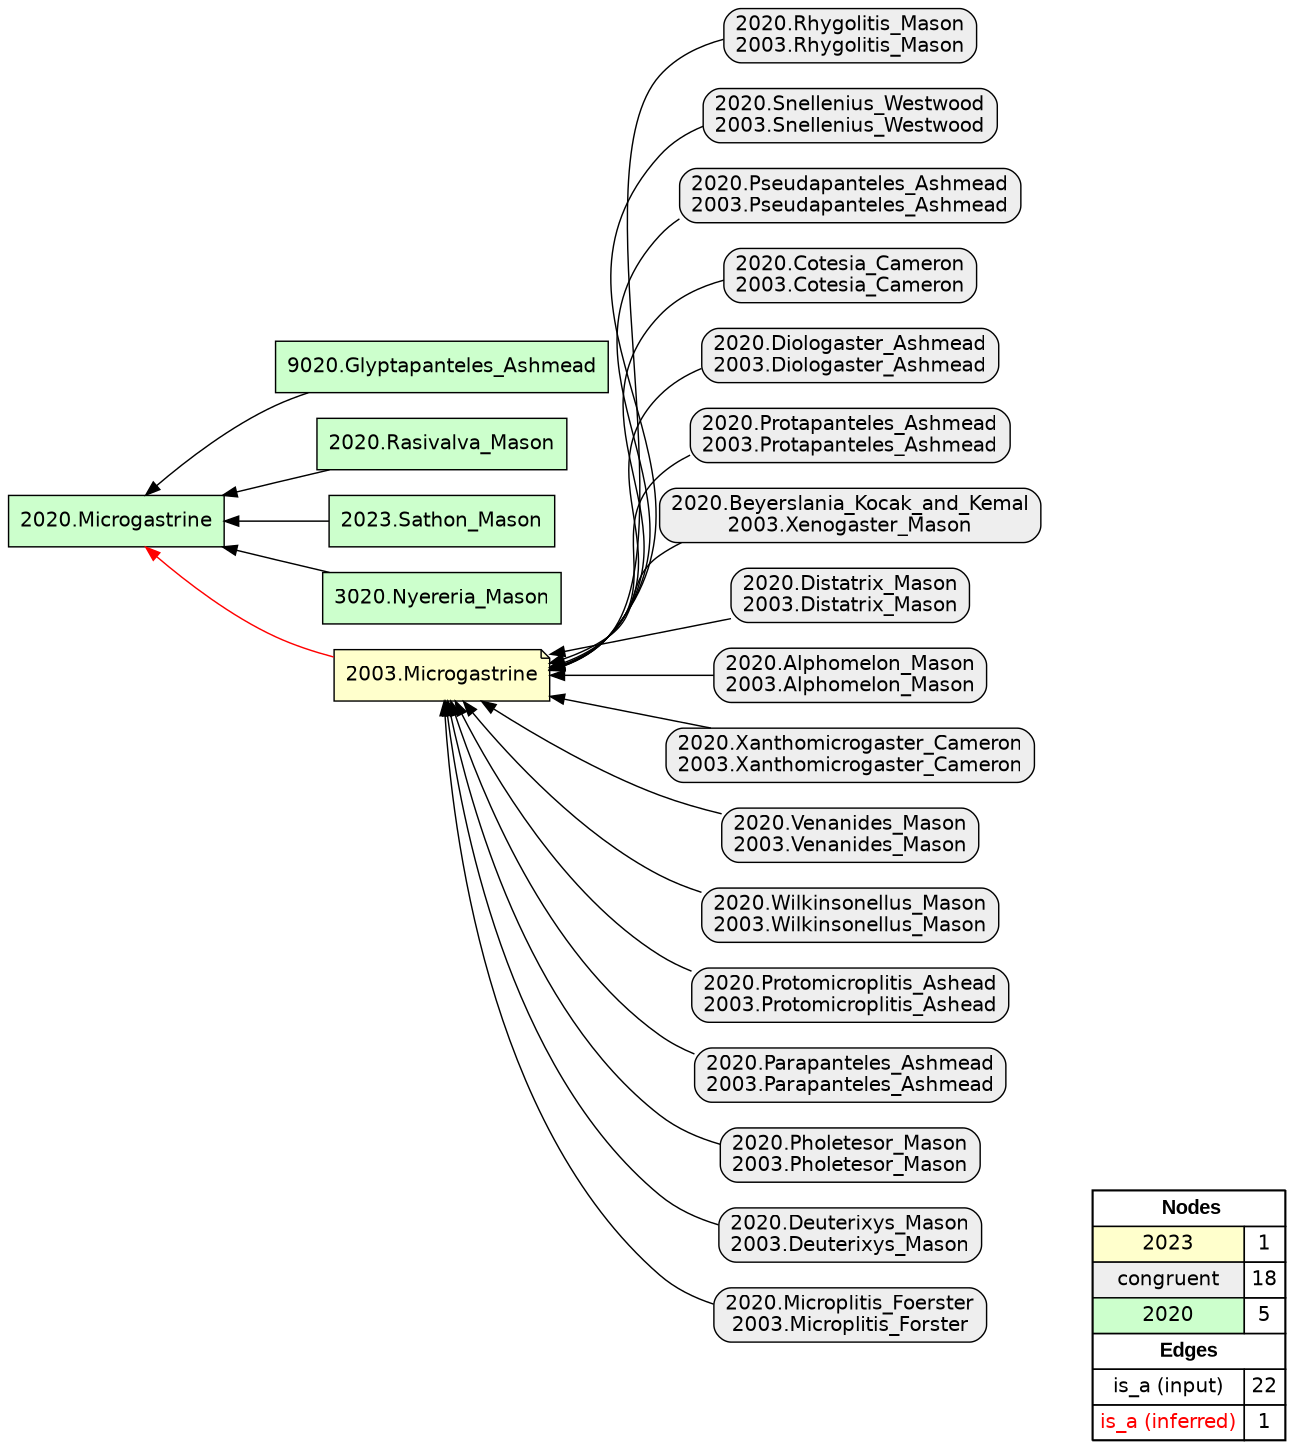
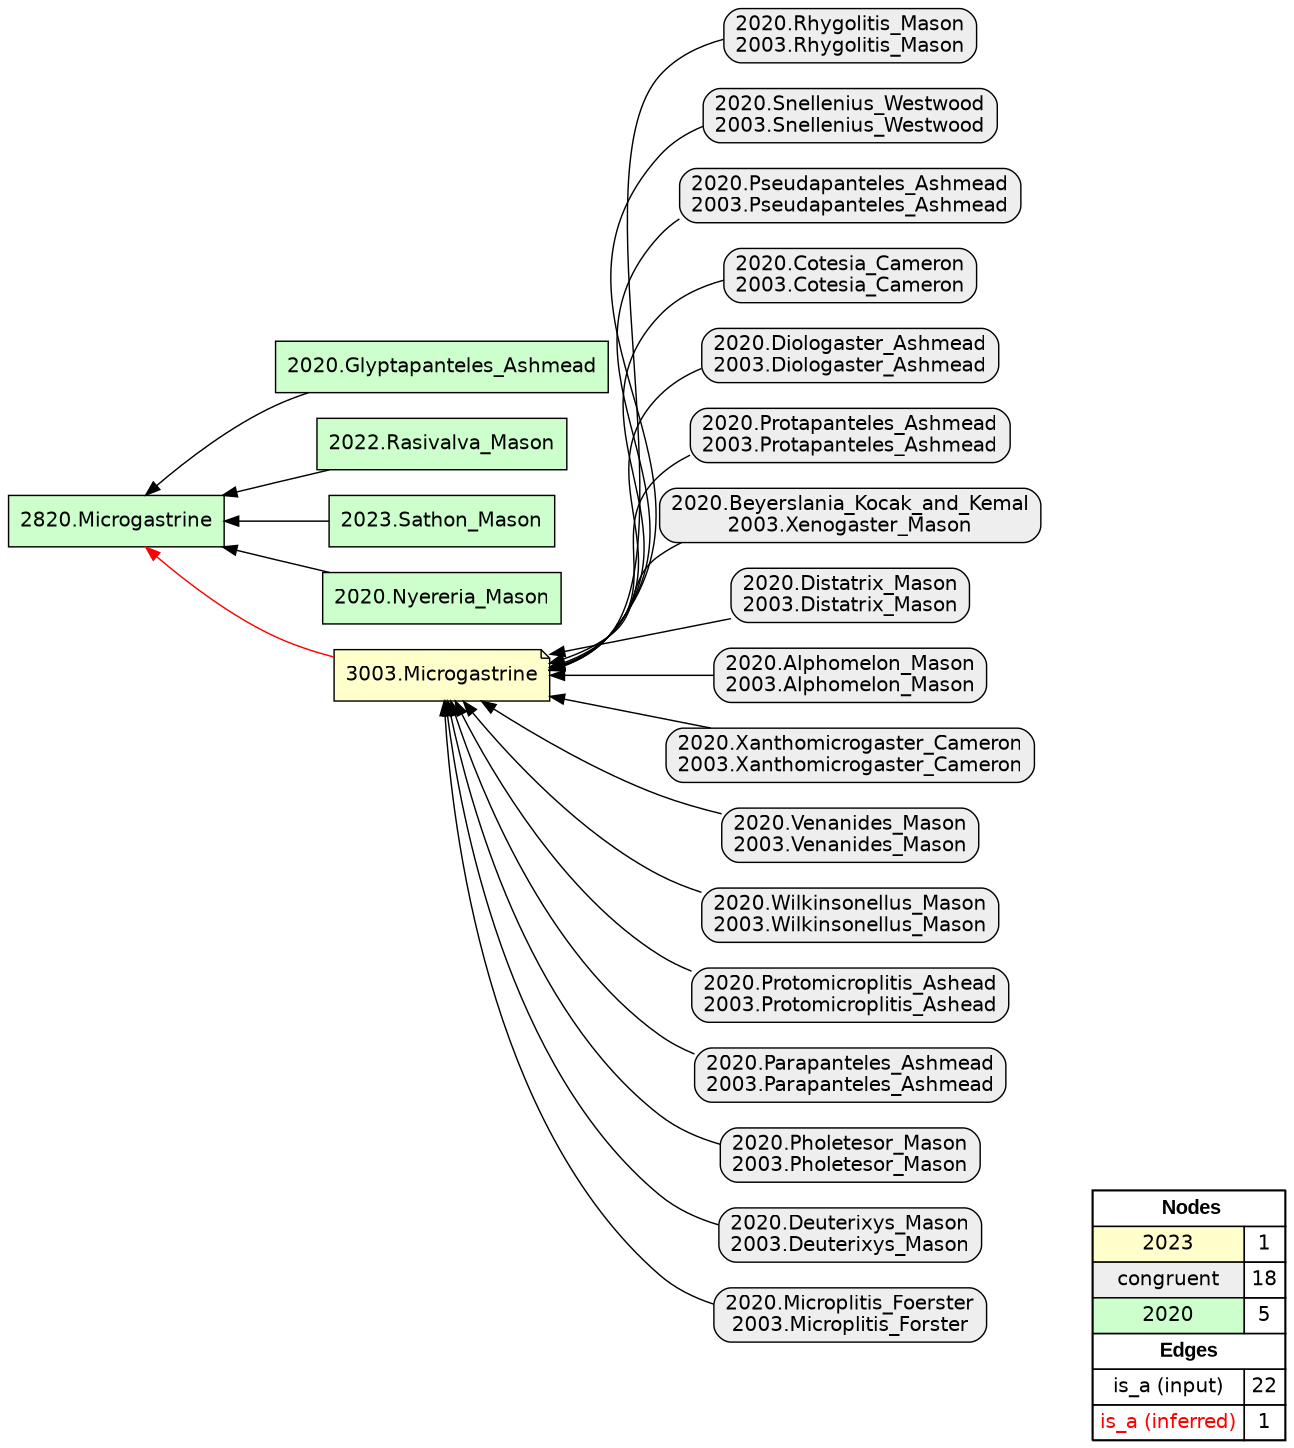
  digraph {
    rankdir=RL
    node [fillcolor="#EEEEEE" fontname=helvetica shape=box style="filled,rounded"]
    edge [arrowhead=normal color="#000000" constraint=true penwidth=1 style=solid]
    n1 [fillcolor=white label=<   <TABLE BORDER="0" CELLBORDER="1" CELLSPACING="0" CELLPADDING="4">  <TR> <TD COLSPAN="2"><font face="Arial Black"> Nodes</font></TD> </TR>  <TR>   <TD bgcolor="#FFFFCC" fontname="helvetica">2023</TD>   <TD>1</TD>   </TR>  <TR>   <TD bgcolor="#EEEEEE" fontname="helvetica">congruent</TD>   <TD>18</TD>   </TR>  <TR>   <TD bgcolor="#CCFFCC" fontname="helvetica">2020</TD>   <TD>5</TD>   </TR>  <TR> <TD COLSPAN="2"><font face = "Arial Black"> Edges </font></TD> </TR>  <TR>   <TD><font color ="#000000">is_a (input)</font></TD><TD>22</TD> </TR> <TR>   <TD><font color ="#FF0000">is_a (inferred)</font></TD><TD>1</TD> </TR> </TABLE>   > margin=0 style=filled]
-   "2003.Microgastrine" [fillcolor="#FFFFCC" shape=note style=filled]
-   "2020.Microgastrine" [fillcolor="#CCFFCC" style=filled]
+   "2003.Microgastrine" [fillcolor="#FFFFCC" shape=note style=filled label="3003.Microgastrine"]
+   "2020.Microgastrine" [fillcolor="#CCFFCC" style=filled label="2820.Microgastrine"]
    "2020.Rhygolitis_Mason\n2003.Rhygolitis_Mason"
    "2020.Snellenius_Westwood\n2003.Snellenius_Westwood"
    "2020.Pseudapanteles_Ashmead\n2003.Pseudapanteles_Ashmead"
    "2020.Cotesia_Cameron\n2003.Cotesia_Cameron"
    "2020.Diologaster_Ashmead\n2003.Diologaster_Ashmead"
    "2020.Protapanteles_Ashmead\n2003.Protapanteles_Ashmead"
    "2020.Beyerslania_Kocak_and_Kemal\n2003.Xenogaster_Mason"
    "2020.Distatrix_Mason\n2003.Distatrix_Mason"
    "2020.Alphomelon_Mason\n2003.Alphomelon_Mason"
    "2020.Xanthomicrogaster_Cameron\n2003.Xanthomicrogaster_Cameron"
    "2020.Venanides_Mason\n2003.Venanides_Mason"
    "2020.Wilkinsonellus_Mason\n2003.Wilkinsonellus_Mason"
    "2020.Protomicroplitis_Ashead\n2003.Protomicroplitis_Ashead"
    "2020.Parapanteles_Ashmead\n2003.Parapanteles_Ashmead"
    "2020.Pholetesor_Mason\n2003.Pholetesor_Mason"
    "2020.Deuterixys_Mason\n2003.Deuterixys_Mason"
    "2020.Microplitis_Foerster\n2003.Microplitis_Forster"
-   "2020.Glyptapanteles_Ashmead" [fillcolor="#CCFFCC" style=filled label="9020.Glyptapanteles_Ashmead"]
-   "2020.Rasivalva_Mason" [fillcolor="#CCFFCC" style=filled]
+   "2020.Glyptapanteles_Ashmead" [fillcolor="#CCFFCC" style=filled]
+   "2020.Rasivalva_Mason" [fillcolor="#CCFFCC" style=filled label="2022.Rasivalva_Mason"]
    n23 [fillcolor="#CCFFCC" label="2023.Sathon_Mason" style=filled]
-   "2020.Nyereria_Mason" [fillcolor="#CCFFCC" style=filled label="3020.Nyereria_Mason"]
+   "2020.Nyereria_Mason" [fillcolor="#CCFFCC" style=filled]
    subgraph sub_1 {
      rank=source
      n1
    }
    "2003.Microgastrine" -> "2020.Microgastrine" [color="#FF0000"]
    "2020.Rhygolitis_Mason\n2003.Rhygolitis_Mason" -> "2003.Microgastrine"
    "2020.Snellenius_Westwood\n2003.Snellenius_Westwood" -> "2003.Microgastrine"
    "2020.Pseudapanteles_Ashmead\n2003.Pseudapanteles_Ashmead" -> "2003.Microgastrine"
    "2020.Cotesia_Cameron\n2003.Cotesia_Cameron" -> "2003.Microgastrine"
    "2020.Diologaster_Ashmead\n2003.Diologaster_Ashmead" -> "2003.Microgastrine"
    "2020.Protapanteles_Ashmead\n2003.Protapanteles_Ashmead" -> "2003.Microgastrine"
    "2020.Beyerslania_Kocak_and_Kemal\n2003.Xenogaster_Mason" -> "2003.Microgastrine"
    "2020.Distatrix_Mason\n2003.Distatrix_Mason" -> "2003.Microgastrine"
    "2020.Alphomelon_Mason\n2003.Alphomelon_Mason" -> "2003.Microgastrine"
    "2020.Xanthomicrogaster_Cameron\n2003.Xanthomicrogaster_Cameron" -> "2003.Microgastrine"
    "2020.Venanides_Mason\n2003.Venanides_Mason" -> "2003.Microgastrine"
    "2020.Wilkinsonellus_Mason\n2003.Wilkinsonellus_Mason" -> "2003.Microgastrine"
    "2020.Protomicroplitis_Ashead\n2003.Protomicroplitis_Ashead" -> "2003.Microgastrine"
    "2020.Parapanteles_Ashmead\n2003.Parapanteles_Ashmead" -> "2003.Microgastrine"
    "2020.Pholetesor_Mason\n2003.Pholetesor_Mason" -> "2003.Microgastrine"
    "2020.Deuterixys_Mason\n2003.Deuterixys_Mason" -> "2003.Microgastrine"
    "2020.Microplitis_Foerster\n2003.Microplitis_Forster" -> "2003.Microgastrine"
    "2020.Glyptapanteles_Ashmead" -> "2020.Microgastrine"
    "2020.Rasivalva_Mason" -> "2020.Microgastrine"
    n23 -> "2020.Microgastrine"
    "2020.Nyereria_Mason" -> "2020.Microgastrine"
  }
